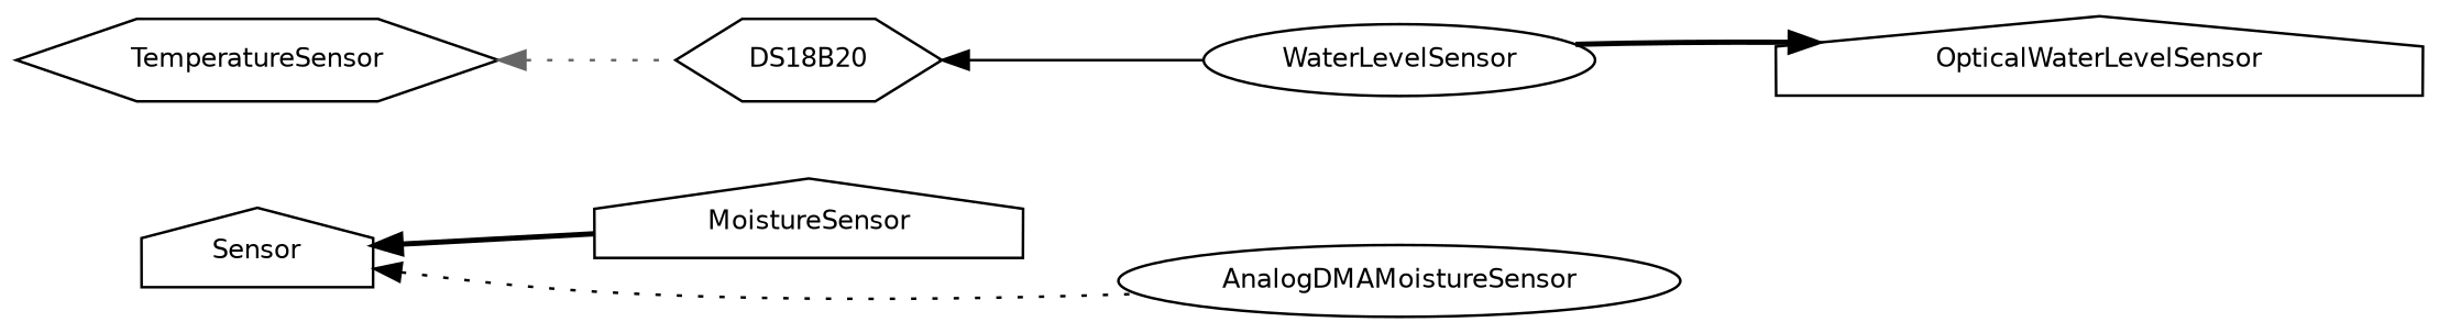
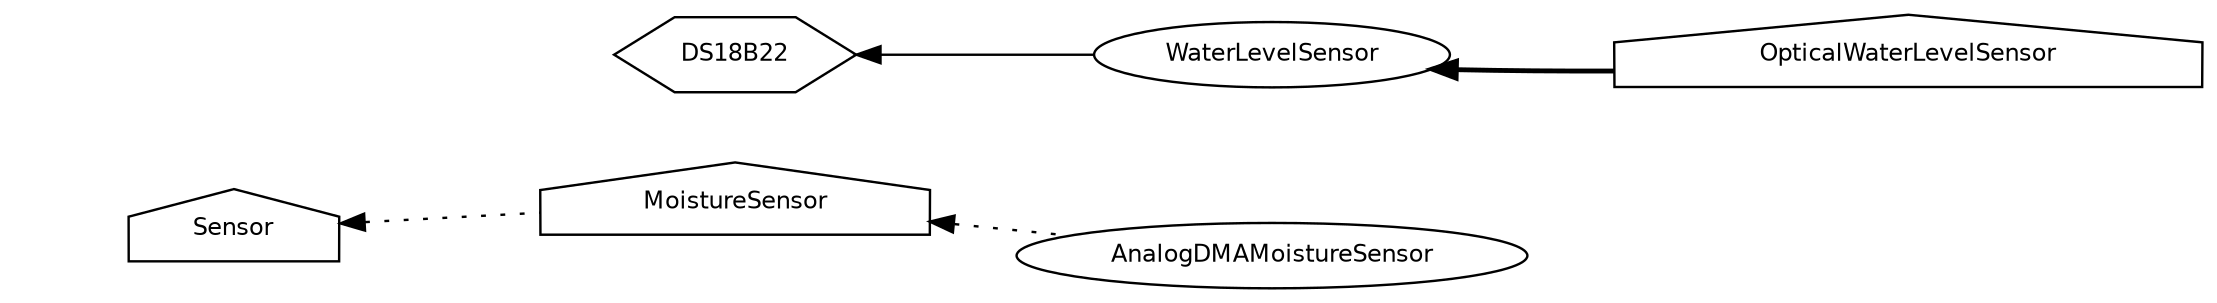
  digraph {
    rankdir=LR
    node [color=black fillcolor=white fontname=Helvetica fontsize=10 shape=house style=filled]
    edge [color=black dir=back fontname=Helvetica fontsize=10 labelfontname=Helvetica labelfontsize=10 style=bold]
    n1 [height=0.2 label=Sensor width=0.4]
    n2 [height=0.2 label=MoistureSensor width=0.4]
    n3 [height=0.2 label=AnalogDMAMoistureSensor shape=ellipse width=0.4]
-   n4 [height=0.2 label=TemperatureSensor shape=hexagon width=0.4]
-   n5 [height=0.2 label=DS18B20 shape=hexagon width=0.4]
+   n5 [height=0.2 label=DS18B22 shape=hexagon width=0.4]
    n6 [height=0.2 label=WaterLevelSensor shape=ellipse width=0.4]
    n7 [height=0.2 label=OpticalWaterLevelSensor width=0.4]
-   n1 -> n2
-   n1 -> n3 [style=dotted]
-   n4 -> n5 [color=gray40 style=dotted]
+   n1 -> n2 [style=dotted]
+   n2 -> n3 [style=dotted]
    n5 -> n6 [style=solid]
-   n7 -> n6
+   n6 -> n7
  }
